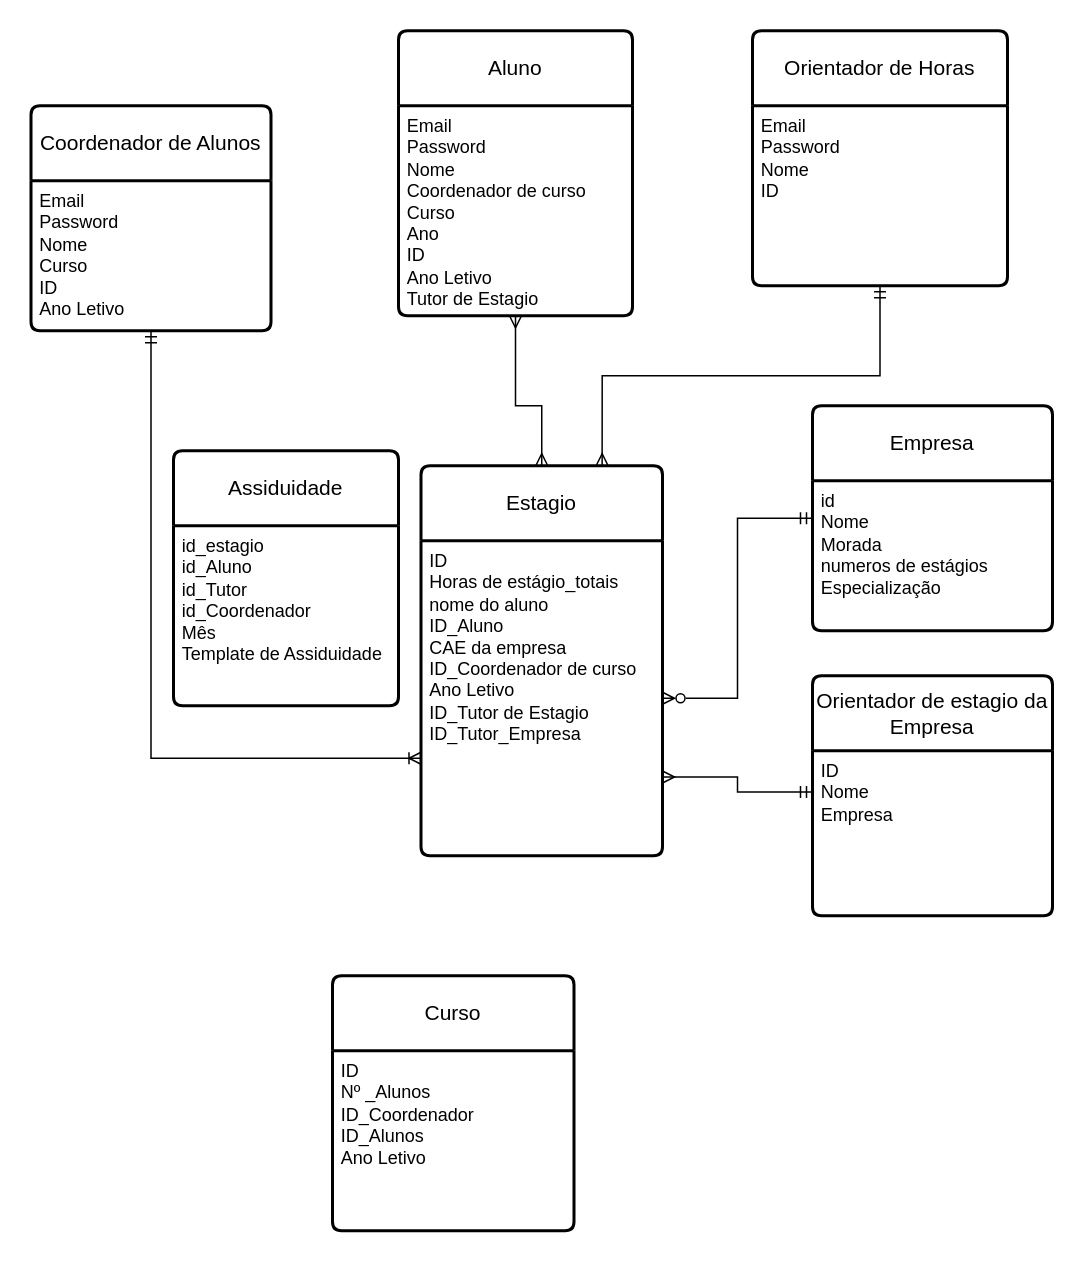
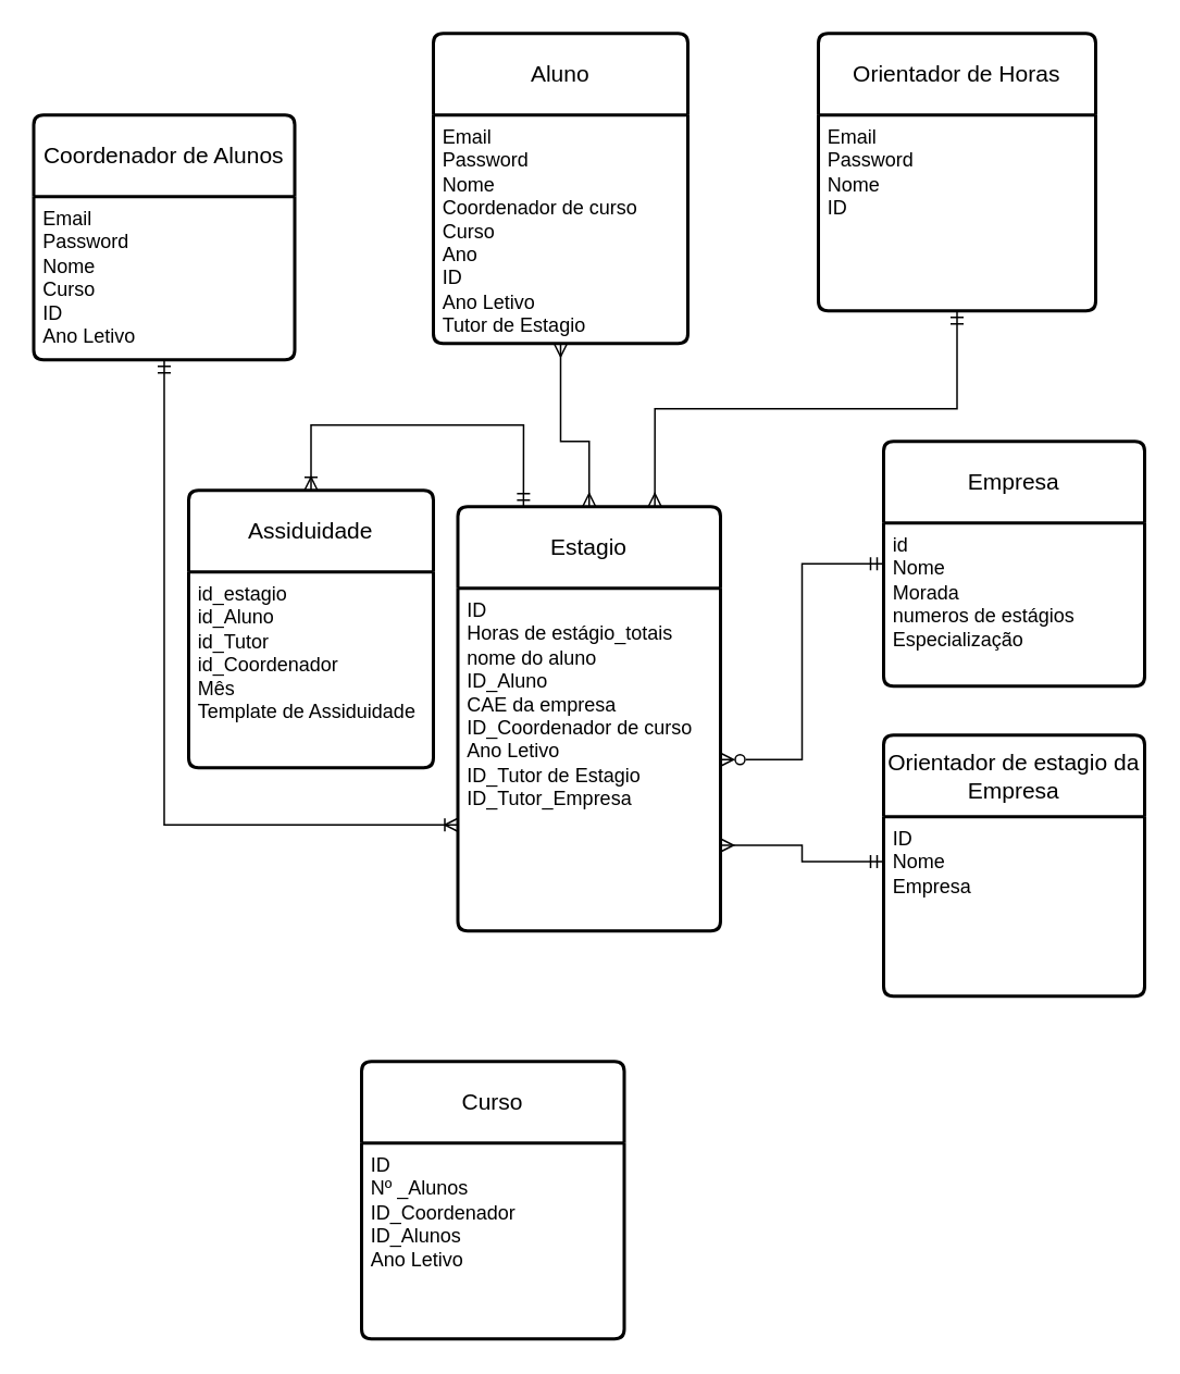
  <mxCell id="0" />
  <mxCell id="1" parent="0" />
  <mxCell id="2" value="Aluno" style="swimlane;childLayout=stackLayout;horizontal=1;startSize=50;horizontalStack=0;rounded=1;fontSize=14;fontStyle=0;strokeWidth=2;resizeParent=0;resizeLast=1;shadow=0;dashed=0;align=center;arcSize=4;whiteSpace=wrap;html=1;" parent="1" vertex="1"><mxGeometry x="265" y="20" width="156" height="190" as="geometry" /></mxCell>
  <mxCell id="3" value="Email&lt;br&gt;Password&lt;br&gt;Nome&lt;br&gt;Coordenador de curso&lt;br&gt;Curso&lt;br&gt;Ano&lt;br&gt;ID&lt;br&gt;Ano Letivo&lt;br&gt;Tutor de Estagio" style="align=left;strokeColor=none;fillColor=none;spacingLeft=4;fontSize=12;verticalAlign=top;resizable=0;rotatable=0;part=1;html=1;" parent="2" vertex="1"><mxGeometry y="50" width="156" height="140" as="geometry" /></mxCell>
  <mxCell id="4" value="Empresa" style="swimlane;childLayout=stackLayout;horizontal=1;startSize=50;horizontalStack=0;rounded=1;fontSize=14;fontStyle=0;strokeWidth=2;resizeParent=0;resizeLast=1;shadow=0;dashed=0;align=center;arcSize=4;whiteSpace=wrap;html=1;" parent="1" vertex="1"><mxGeometry x="541" y="270" width="160" height="150" as="geometry" /></mxCell>
  <mxCell id="5" value="id&lt;br&gt;Nome&lt;br&gt;Morada&lt;br&gt;numeros de estágios&lt;br&gt;Especialização" style="align=left;strokeColor=none;fillColor=none;spacingLeft=4;fontSize=12;verticalAlign=top;resizable=0;rotatable=0;part=1;html=1;" parent="4" vertex="1"><mxGeometry y="50" width="160" height="100" as="geometry" /></mxCell>
  <mxCell id="6" value="Estagio" style="swimlane;childLayout=stackLayout;horizontal=1;startSize=50;horizontalStack=0;rounded=1;fontSize=14;fontStyle=0;strokeWidth=2;resizeParent=0;resizeLast=1;shadow=0;dashed=0;align=center;arcSize=4;whiteSpace=wrap;html=1;" parent="1" vertex="1"><mxGeometry x="280" y="310" width="161" height="260" as="geometry" /></mxCell>
  <mxCell id="7" value="ID&lt;br&gt;Horas de estágio_totais&lt;br&gt;nome do aluno&lt;br&gt;ID_Aluno&lt;br&gt;CAE da empresa&lt;br&gt;ID_Coordenador de curso&lt;br&gt;Ano Letivo&lt;br&gt;ID_Tutor de Estagio&lt;br&gt;ID_Tutor_Empresa" style="align=left;strokeColor=none;fillColor=none;spacingLeft=4;fontSize=12;verticalAlign=top;resizable=0;rotatable=0;part=1;html=1;" parent="6" vertex="1"><mxGeometry y="50" width="161" height="210" as="geometry" /></mxCell>
  <mxCell id="8" style="edgeStyle=orthogonalEdgeStyle;rounded=0;orthogonalLoop=1;jettySize=auto;html=1;exitX=0;exitY=0.25;exitDx=0;exitDy=0;entryX=1;entryY=0.5;entryDx=0;entryDy=0;endArrow=ERzeroToMany;endFill=0;startArrow=ERmandOne;startFill=0;" parent="1" source="5" target="7" edge="1"><mxGeometry relative="1" as="geometry" /></mxCell>
  <mxCell id="9" style="edgeStyle=orthogonalEdgeStyle;rounded=0;orthogonalLoop=1;jettySize=auto;html=1;exitX=0.5;exitY=1;exitDx=0;exitDy=0;entryX=0.5;entryY=0;entryDx=0;entryDy=0;endArrow=ERmany;endFill=0;startArrow=ERmany;startFill=0;" parent="1" source="3" target="6" edge="1"><mxGeometry relative="1" as="geometry"><Array as="points"><mxPoint x="343" y="270" /><mxPoint x="361" y="270" /></Array></mxGeometry></mxCell>
  <mxCell id="10" value="Coordenador de Alunos" style="swimlane;childLayout=stackLayout;horizontal=1;startSize=50;horizontalStack=0;rounded=1;fontSize=14;fontStyle=0;strokeWidth=2;resizeParent=0;resizeLast=1;shadow=0;dashed=0;align=center;arcSize=4;whiteSpace=wrap;html=1;" parent="1" vertex="1"><mxGeometry x="20" y="70" width="160" height="150" as="geometry" /></mxCell>
  <mxCell id="11" value="Email&lt;br style=&quot;border-color: var(--border-color);&quot;&gt;Password&lt;br style=&quot;border-color: var(--border-color);&quot;&gt;Nome&lt;br&gt;Curso&lt;br&gt;ID&lt;br&gt;Ano Letivo" style="align=left;strokeColor=none;fillColor=none;spacingLeft=4;fontSize=12;verticalAlign=top;resizable=0;rotatable=0;part=1;html=1;" parent="10" vertex="1"><mxGeometry y="50" width="160" height="100" as="geometry" /></mxCell>
  <mxCell id="12" value="Orientador de Horas" style="swimlane;childLayout=stackLayout;horizontal=1;startSize=50;horizontalStack=0;rounded=1;fontSize=14;fontStyle=0;strokeWidth=2;resizeParent=0;resizeLast=1;shadow=0;dashed=0;align=center;arcSize=4;whiteSpace=wrap;html=1;" parent="1" vertex="1"><mxGeometry x="501" y="20" width="170" height="170" as="geometry" /></mxCell>
  <mxCell id="13" value="Email&lt;br&gt;Password&lt;br&gt;Nome&lt;br&gt;ID" style="align=left;strokeColor=none;fillColor=none;spacingLeft=4;fontSize=12;verticalAlign=top;resizable=0;rotatable=0;part=1;html=1;" parent="12" vertex="1"><mxGeometry y="50" width="170" height="120" as="geometry" /></mxCell>
  <mxCell id="14" value="Assiduidade" style="swimlane;childLayout=stackLayout;horizontal=1;startSize=50;horizontalStack=0;rounded=1;fontSize=14;fontStyle=0;strokeWidth=2;resizeParent=0;resizeLast=1;shadow=0;dashed=0;align=center;arcSize=4;whiteSpace=wrap;html=1;" parent="1" vertex="1"><mxGeometry x="115" y="300" width="150" height="170" as="geometry" /></mxCell>
  <mxCell id="15" value="id_estagio&lt;br&gt;id_Aluno&lt;br&gt;id_Tutor&lt;br&gt;id_Coordenador&lt;br&gt;Mês&lt;br&gt;Template de Assiduidade" style="align=left;strokeColor=none;fillColor=none;spacingLeft=4;fontSize=12;verticalAlign=top;resizable=0;rotatable=0;part=1;html=1;" parent="14" vertex="1"><mxGeometry y="50" width="150" height="120" as="geometry" /></mxCell>
+ <mxCell id="16" value="" style="edgeStyle=orthogonalEdgeStyle;fontSize=12;html=1;endArrow=ERmandOne;endFill=0;rounded=0;entryX=0.25;entryY=0;entryDx=0;entryDy=0;exitX=0.5;exitY=0;exitDx=0;exitDy=0;startArrow=ERoneToMany;startFill=0;" parent="1" source="14" target="6" edge="1"><mxGeometry width="100" height="100" relative="1" as="geometry"><mxPoint x="11" y="430" as="sourcePoint" /><mxPoint x="111" y="330" as="targetPoint" /><Array as="points"><mxPoint x="190" y="260" /><mxPoint x="320" y="260" /></Array></mxGeometry></mxCell>
  <mxCell id="17" value="" style="edgeStyle=orthogonalEdgeStyle;fontSize=12;html=1;endArrow=ERmandOne;endFill=0;rounded=0;entryX=0.5;entryY=1;entryDx=0;entryDy=0;exitX=0;exitY=0.75;exitDx=0;exitDy=0;startArrow=ERoneToMany;startFill=0;" parent="1" source="6" target="11" edge="1"><mxGeometry width="100" height="100" relative="1" as="geometry"><mxPoint x="-49" y="390" as="sourcePoint" /><mxPoint x="51" y="290" as="targetPoint" /></mxGeometry></mxCell>
  <mxCell id="18" value="" style="edgeStyle=orthogonalEdgeStyle;fontSize=12;html=1;endArrow=ERmandOne;endFill=0;rounded=0;entryX=0.5;entryY=1;entryDx=0;entryDy=0;exitX=0.75;exitY=0;exitDx=0;exitDy=0;startArrow=ERmany;startFill=0;" parent="1" source="6" target="13" edge="1"><mxGeometry width="100" height="100" relative="1" as="geometry"><mxPoint x="441" y="350" as="sourcePoint" /><mxPoint x="541" y="250" as="targetPoint" /></mxGeometry></mxCell>
  <mxCell id="19" value="Orientador de estagio da Empresa" style="swimlane;childLayout=stackLayout;horizontal=1;startSize=50;horizontalStack=0;rounded=1;fontSize=14;fontStyle=0;strokeWidth=2;resizeParent=0;resizeLast=1;shadow=0;dashed=0;align=center;arcSize=4;whiteSpace=wrap;html=1;" parent="1" vertex="1"><mxGeometry x="541" y="450" width="160" height="160" as="geometry" /></mxCell>
  <mxCell id="20" value="ID&lt;br&gt;Nome&lt;br&gt;Empresa" style="align=left;strokeColor=none;fillColor=none;spacingLeft=4;fontSize=12;verticalAlign=top;resizable=0;rotatable=0;part=1;html=1;" parent="19" vertex="1"><mxGeometry y="50" width="160" height="110" as="geometry" /></mxCell>
  <mxCell id="21" value="" style="edgeStyle=orthogonalEdgeStyle;fontSize=12;html=1;endArrow=ERmandOne;endFill=0;rounded=0;entryX=0;entryY=0.25;entryDx=0;entryDy=0;exitX=1;exitY=0.75;exitDx=0;exitDy=0;startArrow=ERmany;startFill=0;" parent="1" source="7" target="20" edge="1"><mxGeometry width="100" height="100" relative="1" as="geometry"><mxPoint x="221" y="710" as="sourcePoint" /><mxPoint x="321" y="610" as="targetPoint" /></mxGeometry></mxCell>
  <mxCell id="22" value="Curso" style="swimlane;childLayout=stackLayout;horizontal=1;startSize=50;horizontalStack=0;rounded=1;fontSize=14;fontStyle=0;strokeWidth=2;resizeParent=0;resizeLast=1;shadow=0;dashed=0;align=center;arcSize=4;whiteSpace=wrap;html=1;" parent="1" vertex="1"><mxGeometry x="221" y="650" width="161" height="170" as="geometry" /></mxCell>
  <mxCell id="23" value="ID&lt;br&gt;Nº _Alunos&lt;br&gt;ID_Coordenador&lt;br&gt;ID_Alunos&lt;br&gt;Ano Letivo&lt;br&gt;" style="align=left;strokeColor=none;fillColor=none;spacingLeft=4;fontSize=12;verticalAlign=top;resizable=0;rotatable=0;part=1;html=1;" parent="22" vertex="1"><mxGeometry y="50" width="161" height="120" as="geometry" /></mxCell>
